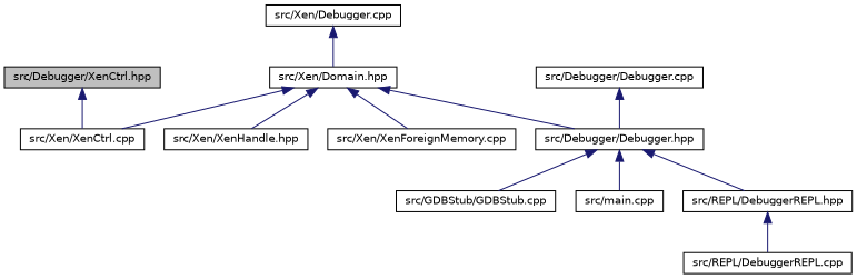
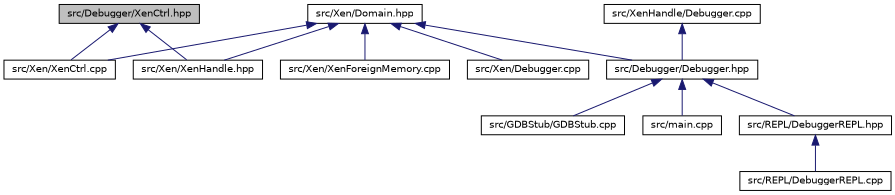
  digraph {
    node [color=black fillcolor=white fontname=Helvetica fontsize=10 shape=record style=filled]
    edge [color=midnightblue dir=back fontname=Helvetica fontsize=10 labelfontname=Helvetica labelfontsize=10 style=solid]
    n1 [fillcolor=grey75 fontcolor=black height=0.2 label="src/Debugger/XenCtrl.hpp" width=0.4]
    n2 [height=0.2 label="src/Xen/XenHandle.hpp" width=0.4]
    n3 [height=0.2 label="src/Xen/XenCtrl.cpp" width=0.4]
    n4 [height=0.2 label="src/Xen/Domain.hpp" width=0.4]
    n5 [height=0.2 label="src/Debugger/Debugger.hpp" width=0.4]
    n6 [height=0.2 label="src/Xen/Debugger.cpp" width=0.4]
    n7 [height=0.2 label="src/Xen/XenForeignMemory.cpp" width=0.4]
    n8 [height=0.2 label="src/GDBStub/GDBStub.cpp" width=0.4]
    n9 [height=0.2 label="src/main.cpp" width=0.4]
    n10 [height=0.2 label="src/REPL/DebuggerREPL.hpp" width=0.4]
-   n11 [height=0.2 label="src/Debugger/Debugger.cpp" width=0.4]
+   n11 [height=0.2 label="src/XenHandle/Debugger.cpp" width=0.4]
    n12 [height=0.2 label="src/REPL/DebuggerREPL.cpp" width=0.4]
+   n1 -> n2
    n1 -> n3
    n4 -> n2
    n4 -> n3
    n4 -> n5
-   n6 -> n4
+   n4 -> n6
    n4 -> n7
    n5 -> n8
    n5 -> n9
    n5 -> n10
    n10 -> n12
    n11 -> n5
  }
